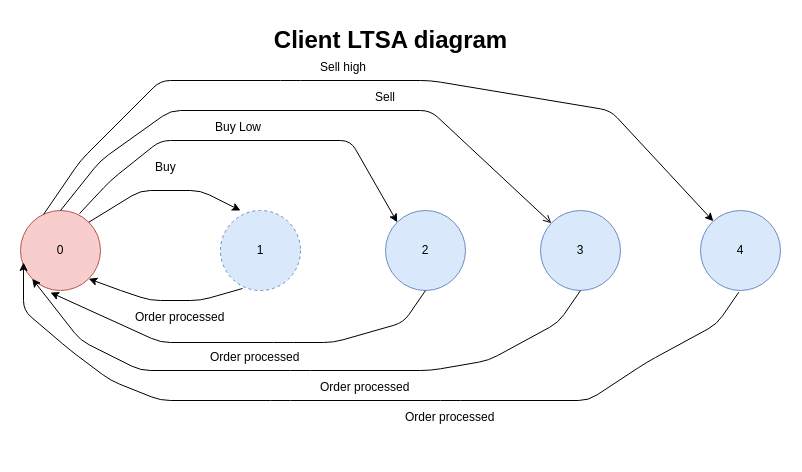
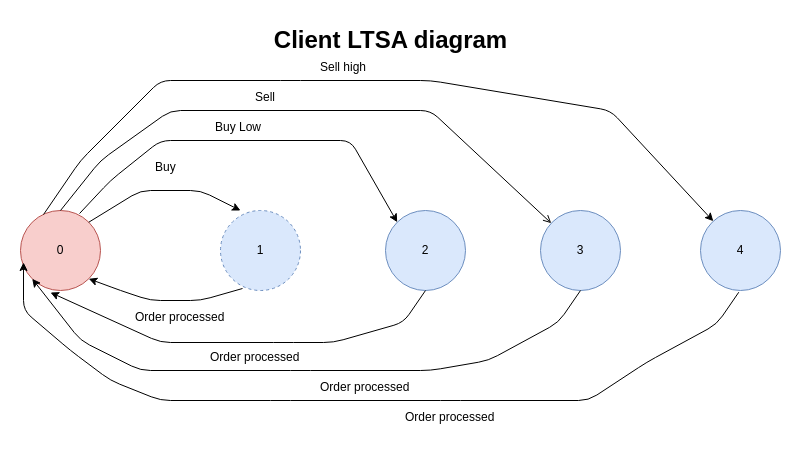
  <mxCell id="0" />
  <mxCell id="1" parent="0" />
  <mxCell id="2" value="0" style="ellipse;whiteSpace=wrap;html=1;aspect=fixed;fillColor=#f8cecc;strokeColor=#b85450;" vertex="1" parent="1"><mxGeometry x="20" y="210" width="80" height="80" as="geometry" /></mxCell>
  <mxCell id="3" value="1" style="ellipse;whiteSpace=wrap;html=1;aspect=fixed;fillColor=#dae8fc;strokeColor=#6c8ebf;dashed=1;" vertex="1" parent="1"><mxGeometry x="220" y="210" width="80" height="80" as="geometry" /></mxCell>
  <mxCell id="4" value="2" style="ellipse;whiteSpace=wrap;html=1;aspect=fixed;fillColor=#dae8fc;strokeColor=#6c8ebf;" vertex="1" parent="1"><mxGeometry x="385" y="210" width="80" height="80" as="geometry" /></mxCell>
  <mxCell id="5" value="3" style="ellipse;whiteSpace=wrap;html=1;aspect=fixed;fillColor=#dae8fc;strokeColor=#6c8ebf;" vertex="1" parent="1"><mxGeometry x="540" y="210" width="80" height="80" as="geometry" /></mxCell>
  <mxCell id="6" value="" style="endArrow=classic;html=1;entryX=0.25;entryY=0;entryDx=0;entryDy=0;entryPerimeter=0;exitX=1;exitY=0;exitDx=0;exitDy=0;" edge="1" parent="1" source="2" target="3"><mxGeometry width="50" height="50" relative="1" as="geometry"><mxPoint x="60" y="210" as="sourcePoint" /><mxPoint x="110" y="160" as="targetPoint" /><Array as="points"><mxPoint x="140" y="190" /><mxPoint x="200" y="190" /></Array></mxGeometry></mxCell>
  <mxCell id="7" value="Client LTSA diagram" style="text;strokeColor=none;fillColor=none;html=1;fontSize=24;fontStyle=1;verticalAlign=middle;align=center;" vertex="1" parent="1"><mxGeometry x="340" width="100" height="40" as="geometry" y="20" /></mxCell>
  <mxCell id="8" value="Buy" style="text;html=1;strokeColor=none;fillColor=none;spacing=5;spacingTop=-20;whiteSpace=wrap;overflow=hidden;rounded=0;" vertex="1" parent="1"><mxGeometry x="150" y="170" width="40" height="20" as="geometry" /></mxCell>
  <mxCell id="9" value="" style="endArrow=classic;html=1;entryX=1;entryY=1;entryDx=0;entryDy=0;exitX=0.275;exitY=0.975;exitDx=0;exitDy=0;exitPerimeter=0;" edge="1" parent="1" source="3" target="2"><mxGeometry width="50" height="50" relative="1" as="geometry"><mxPoint x="230" y="290" as="sourcePoint" /><mxPoint x="150" y="280" as="targetPoint" /><Array as="points"><mxPoint x="200" y="300" /><mxPoint x="150" y="300" /><mxPoint x="120" y="290" /></Array></mxGeometry></mxCell>
  <mxCell id="10" value="Order processed" style="text;html=1;strokeColor=none;fillColor=none;spacing=5;spacingTop=-20;whiteSpace=wrap;overflow=hidden;rounded=0;" vertex="1" parent="1"><mxGeometry x="130" y="320" width="110" height="30" as="geometry" /></mxCell>
  <mxCell id="11" value="" style="endArrow=classic;html=1;entryX=0;entryY=0;entryDx=0;entryDy=0;exitX=0.738;exitY=0.038;exitDx=0;exitDy=0;exitPerimeter=0;" edge="1" parent="1" source="2" target="4"><mxGeometry width="50" height="50" relative="1" as="geometry"><mxPoint x="60" y="210" as="sourcePoint" /><mxPoint x="250" y="220" as="targetPoint" /><Array as="points"><mxPoint x="110" y="180" /><mxPoint x="160" y="140" /><mxPoint x="350" y="140" /></Array></mxGeometry></mxCell>
  <mxCell id="12" value="Buy Low" style="text;html=1;strokeColor=none;fillColor=none;spacing=5;spacingTop=-20;whiteSpace=wrap;overflow=hidden;rounded=0;" vertex="1" parent="1"><mxGeometry x="210" y="130" width="90" height="20" as="geometry" /></mxCell>
  <mxCell id="13" value="" style="endArrow=open;html=1;exitX=0.5;exitY=0;exitDx=0;exitDy=0;" edge="1" parent="1" source="2" target="5"><mxGeometry width="50" height="50" relative="1" as="geometry"><mxPoint x="60" y="210" as="sourcePoint" /><mxPoint x="396.716" y="221.716" as="targetPoint" /><Array as="points"><mxPoint x="100" y="160" /><mxPoint x="170" y="110" /><mxPoint x="430" y="110" /></Array></mxGeometry></mxCell>
  <mxCell id="14" value="4" style="ellipse;whiteSpace=wrap;html=1;aspect=fixed;fillColor=#dae8fc;strokeColor=#6c8ebf;" vertex="1" parent="1"><mxGeometry x="700" y="210" width="80" height="80" as="geometry" /></mxCell>
- <mxCell id="15" value="Sell" style="text;html=1;strokeColor=none;fillColor=none;spacing=5;spacingTop=-20;whiteSpace=wrap;overflow=hidden;rounded=0;" vertex="1" parent="1"><mxGeometry x="370" y="100" width="90" height="20" as="geometry" /></mxCell>
+ <mxCell id="15" value="Sell" style="text;html=1;strokeColor=none;fillColor=none;spacing=5;spacingTop=-20;whiteSpace=wrap;overflow=hidden;rounded=0;" vertex="1" parent="1"><mxGeometry x="250" y="100" width="90" height="20" as="geometry" /></mxCell>
  <mxCell id="16" value="" style="endArrow=classic;html=1;exitX=0.275;exitY=0.975;exitDx=0;exitDy=0;exitPerimeter=0;" edge="1" parent="1"><mxGeometry width="50" height="50" relative="1" as="geometry"><mxPoint x="425" y="290" as="sourcePoint" /><mxPoint x="50" y="292" as="targetPoint" /><Array as="points"><mxPoint x="403" y="322" /><mxPoint x="333" y="342" /><mxPoint x="283" y="342" /><mxPoint x="160" y="342" /></Array></mxGeometry></mxCell>
  <mxCell id="17" value="Order processed" style="text;html=1;strokeColor=none;fillColor=none;spacing=5;spacingTop=-20;whiteSpace=wrap;overflow=hidden;rounded=0;" vertex="1" parent="1"><mxGeometry x="205" y="360" width="110" height="30" as="geometry" /></mxCell>
  <mxCell id="18" value="" style="endArrow=classic;html=1;exitX=0.275;exitY=0.975;exitDx=0;exitDy=0;exitPerimeter=0;entryX=0;entryY=1;entryDx=0;entryDy=0;" edge="1" parent="1" target="2"><mxGeometry width="50" height="50" relative="1" as="geometry"><mxPoint x="580" y="290" as="sourcePoint" /><mxPoint x="205" y="292" as="targetPoint" /><Array as="points"><mxPoint x="558" y="322" /><mxPoint x="488" y="360" /><mxPoint x="430" y="370" /><mxPoint x="300" y="370" /><mxPoint x="140" y="370" /><mxPoint x="80" y="340" /></Array></mxGeometry></mxCell>
  <mxCell id="19" value="Order processed" style="text;html=1;strokeColor=none;fillColor=none;spacing=5;spacingTop=-20;whiteSpace=wrap;overflow=hidden;rounded=0;" vertex="1" parent="1"><mxGeometry x="315" y="390" width="110" height="30" as="geometry" /></mxCell>
  <mxCell id="20" value="" style="endArrow=classic;html=1;exitX=0.288;exitY=0.05;exitDx=0;exitDy=0;exitPerimeter=0;" edge="1" parent="1" source="2" target="14"><mxGeometry width="50" height="50" relative="1" as="geometry"><mxPoint x="40" y="210" as="sourcePoint" /><mxPoint x="530.758" y="222.707" as="targetPoint" /><Array as="points"><mxPoint x="80" y="160" /><mxPoint x="160" y="80" /><mxPoint x="290" y="80" /><mxPoint x="430" y="80" /><mxPoint x="610" y="110" /></Array></mxGeometry></mxCell>
  <mxCell id="21" value="Sell high" style="text;html=1;strokeColor=none;fillColor=none;spacing=5;spacingTop=-20;whiteSpace=wrap;overflow=hidden;rounded=0;" vertex="1" parent="1"><mxGeometry x="315" y="70" width="90" height="20" as="geometry" /></mxCell>
  <mxCell id="22" value="" style="endArrow=classic;html=1;exitX=0.275;exitY=0.975;exitDx=0;exitDy=0;exitPerimeter=0;entryX=0.038;entryY=0.65;entryDx=0;entryDy=0;entryPerimeter=0;" edge="1" parent="1" target="2"><mxGeometry width="50" height="50" relative="1" as="geometry"><mxPoint x="738.28" y="291.72" as="sourcePoint" /><mxPoint x="189.996" y="280.004" as="targetPoint" /><Array as="points"><mxPoint x="716.28" y="323.72" /><mxPoint x="646.28" y="361.72" /><mxPoint x="588" y="400" /><mxPoint x="450" y="400" /><mxPoint x="280" y="400" /><mxPoint x="160" y="400" /><mxPoint x="110" y="380" /><mxPoint x="70" y="350" /><mxPoint x="23" y="310" /></Array></mxGeometry></mxCell>
  <mxCell id="23" value="Order processed" style="text;html=1;strokeColor=none;fillColor=none;spacing=5;spacingTop=-20;whiteSpace=wrap;overflow=hidden;rounded=0;" vertex="1" parent="1"><mxGeometry x="400" y="420" width="110" height="30" as="geometry" /></mxCell>
